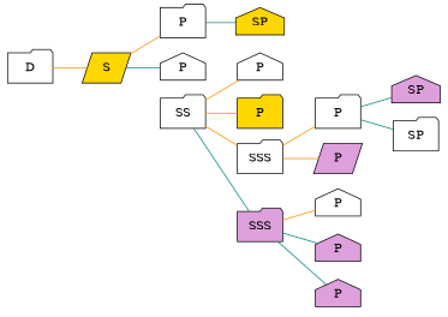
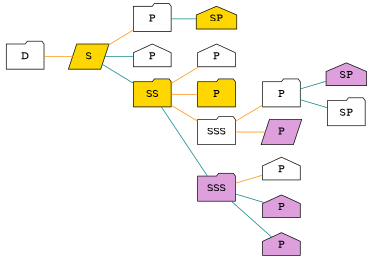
  graph {
    rankdir=LR
    node [fillcolor=white shape=folder style=filled]
    edge [color=darkorange]
    n1 [fillcolor=gold label=S shape=parallelogram]
    n2 [label=P]
    n3 [label=P shape=house]
-   n4 [label=SS]
+   n4 [fillcolor=gold label=SS]
    n5 [fillcolor=gold label=SP shape=house]
    n6 [label=P shape=house]
    n7 [fillcolor=gold label=P]
    n8 [label=SSS]
    n9 [fillcolor=plum label=SSS]
    n10 [label=P]
    n11 [fillcolor=plum label=P shape=parallelogram]
    n12 [label=P shape=house]
    n13 [fillcolor=plum label=P shape=house]
    n14 [fillcolor=plum label=P shape=house]
    n15 [fillcolor=plum label=SP shape=house]
    n16 [label=SP]
    D
    n1 -- n2
    n1 -- n3 [color=teal]
+   n1 -- n4 [color=teal]
    n2 -- n5 [color=teal]
    n4 -- n6
    n4 -- n7
    n4 -- n8
    n4 -- n9 [color=teal]
    n8 -- n10
    n8 -- n11
    n9 -- n12
    n9 -- n13 [color=teal]
    n9 -- n14 [color=teal]
    n10 -- n15 [color=teal]
    n10 -- n16 [color=teal]
    D -- n1
  }
